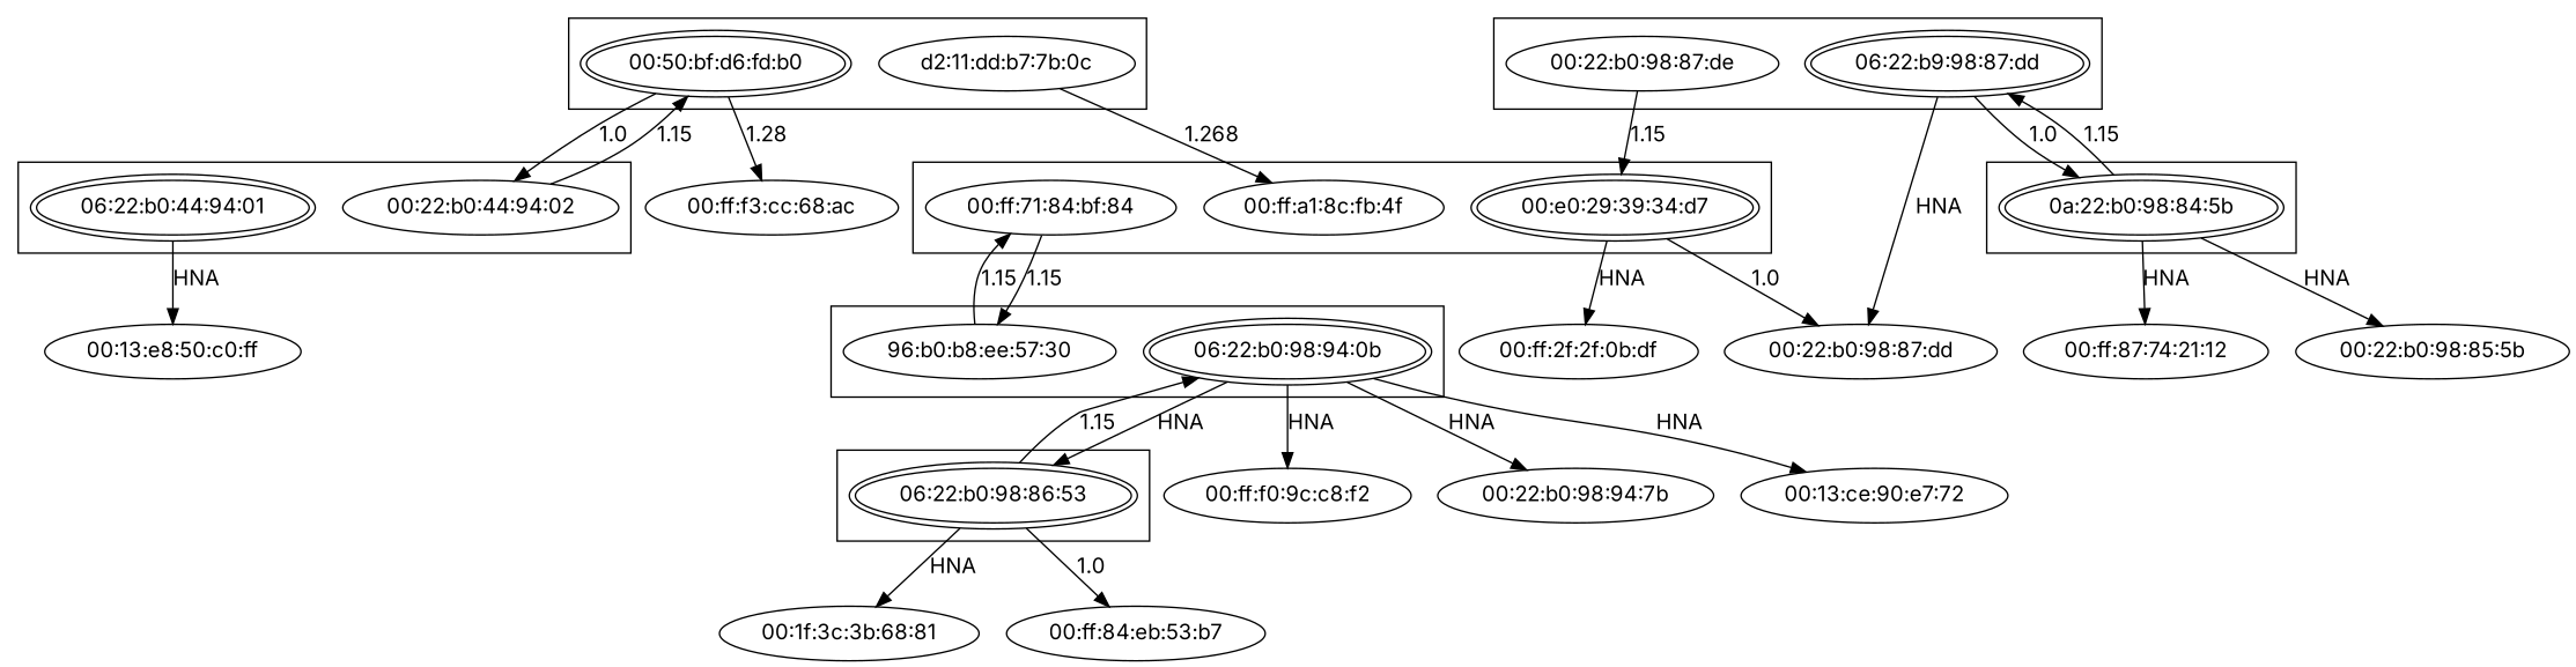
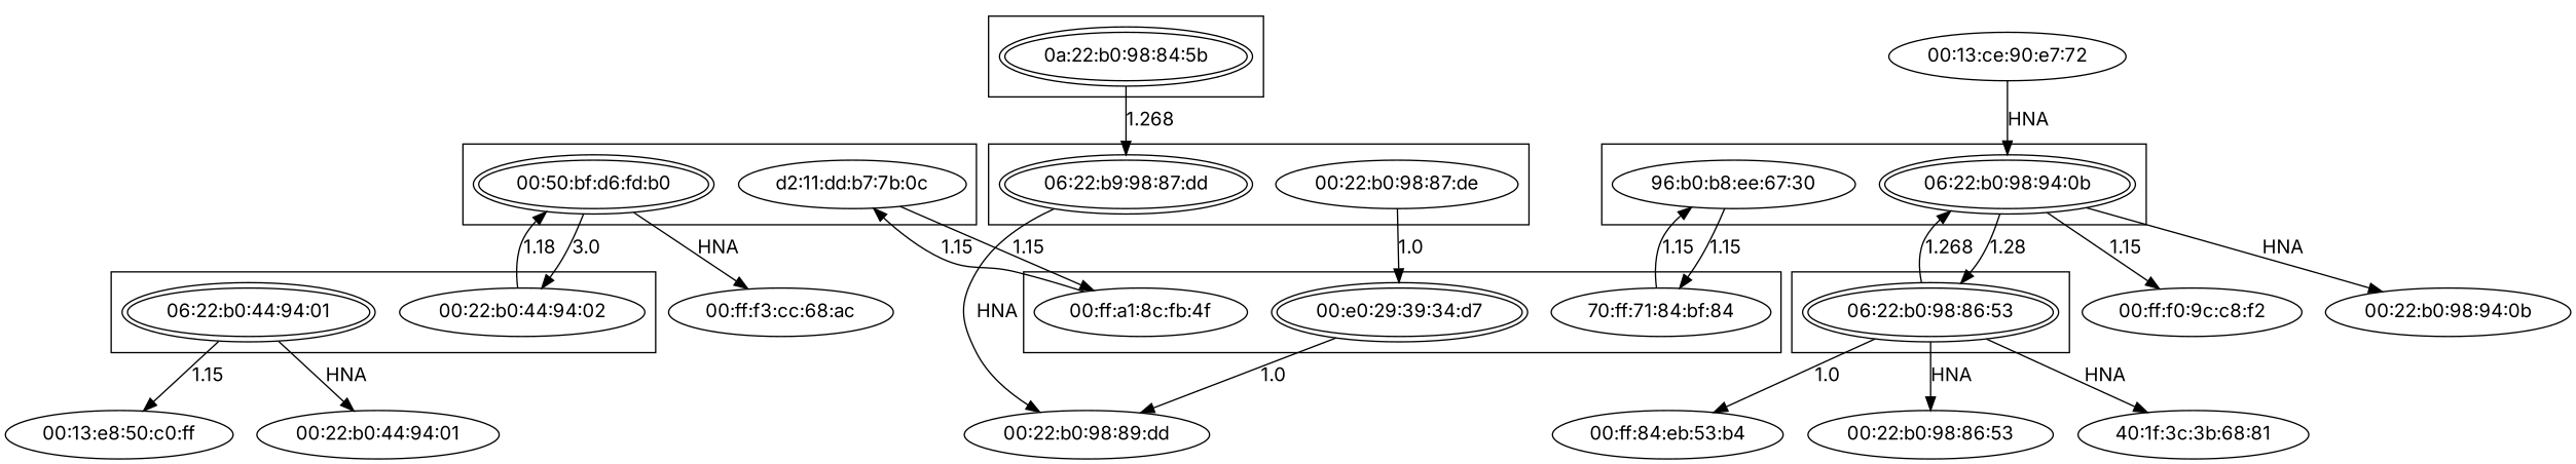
  digraph {
    fontname=Inter
    node [fontname=Inter]
    edge [fontname=Inter]
    "d2:11:dd:b7:7b:0c"
    "00:50:bf:d6:fd:b0" [peripheries=2]
    n3 [label="06:22:b9:98:87:dd" peripheries=2]
    "00:22:b0:98:87:de"
    "06:22:b0:98:94:0b" [peripheries=2]
-   "96:b0:b8:ee:67:30" [label="96:b0:b8:ee:57:30"]
+   "96:b0:b8:ee:67:30"
    "06:22:b0:98:86:53" [peripheries=2]
    "00:22:b0:44:94:02"
    "06:22:b0:44:94:01" [peripheries=2]
    n10 [label="0a:22:b0:98:84:5b" peripheries=2]
    "00:ff:a1:8c:fb:4f"
    "00:e0:29:39:34:d7" [peripheries=2]
-   "00:ff:71:84:bf:84"
+   "00:ff:71:84:bf:84" [label="70:ff:71:84:bf:84"]
    "00:ff:f3:cc:68:ac"
-   "00:22:b0:98:87:dd"
+   "00:22:b0:98:87:dd" [label="00:22:b0:98:89:dd"]
    "00:ff:f0:9c:c8:f2"
-   "00:22:b0:98:94:0b" [label="00:22:b0:98:94:7b"]
+   "00:22:b0:98:94:0b"
    "00:13:ce:90:e7:72"
-   "00:1f:3c:3b:68:81"
-   "00:ff:84:eb:53:b4" [label="00:ff:84:eb:53:b7"]
+   "00:22:b0:98:86:53"
+   "00:1f:3c:3b:68:81" [label="40:1f:3c:3b:68:81"]
+   "00:ff:84:eb:53:b4"
    "00:13:e8:50:c0:ff"
-   "00:ff:87:74:21:12"
-   "00:22:b0:98:85:5b"
-   "00:ff:2f:2f:0b:df"
+   "00:22:b0:44:94:01"
    subgraph cluster_1 {
      "d2:11:dd:b7:7b:0c"
      "00:50:bf:d6:fd:b0"
    }
    subgraph cluster_2 {
      n3
      "00:22:b0:98:87:de"
    }
    subgraph cluster_3 {
      "06:22:b0:98:94:0b"
      "96:b0:b8:ee:67:30"
    }
    subgraph cluster_4 {
      "06:22:b0:98:86:53"
    }
    subgraph cluster_5 {
      "00:22:b0:44:94:02"
      "06:22:b0:44:94:01"
    }
    subgraph cluster_6 {
      n10
    }
    subgraph cluster_7 {
      "00:ff:a1:8c:fb:4f"
      "00:e0:29:39:34:d7"
      "00:ff:71:84:bf:84"
    }
-   "d2:11:dd:b7:7b:0c" -> "00:ff:a1:8c:fb:4f" [label=1.268]
-   "00:50:bf:d6:fd:b0" -> "00:22:b0:44:94:02" [label=1.0]
-   "00:50:bf:d6:fd:b0" -> "00:ff:f3:cc:68:ac" [label=1.28]
-   n3 -> n10 [label=1.0]
+   "d2:11:dd:b7:7b:0c" -> "00:ff:a1:8c:fb:4f" [label=1.15]
+   "00:50:bf:d6:fd:b0" -> "00:22:b0:44:94:02" [label=3.0]
+   "00:50:bf:d6:fd:b0" -> "00:ff:f3:cc:68:ac" [label=HNA]
    n3 -> "00:22:b0:98:87:dd" [label=HNA]
-   "00:22:b0:98:87:de" -> "00:e0:29:39:34:d7" [label=1.15]
-   "06:22:b0:98:94:0b" -> "06:22:b0:98:86:53" [label=HNA]
-   "06:22:b0:98:94:0b" -> "00:ff:f0:9c:c8:f2" [label=HNA]
+   "00:22:b0:98:87:de" -> "00:e0:29:39:34:d7" [label=1.0]
+   "06:22:b0:98:94:0b" -> "06:22:b0:98:86:53" [label=1.28]
+   "06:22:b0:98:94:0b" -> "00:ff:f0:9c:c8:f2" [label=1.15]
    "06:22:b0:98:94:0b" -> "00:22:b0:98:94:0b" [label=HNA]
-   "06:22:b0:98:94:0b" -> "00:13:ce:90:e7:72" [label=HNA]
+   "00:13:ce:90:e7:72" -> "06:22:b0:98:94:0b" [label=HNA]
    "96:b0:b8:ee:67:30" -> "00:ff:71:84:bf:84" [label=1.15]
-   "06:22:b0:98:86:53" -> "06:22:b0:98:94:0b" [label=1.15]
+   "06:22:b0:98:86:53" -> "06:22:b0:98:94:0b" [label=1.268]
+   "06:22:b0:98:86:53" -> "00:22:b0:98:86:53" [label=HNA]
    "06:22:b0:98:86:53" -> "00:1f:3c:3b:68:81" [label=HNA]
    "06:22:b0:98:86:53" -> "00:ff:84:eb:53:b4" [label=1.0]
-   "00:22:b0:44:94:02" -> "00:50:bf:d6:fd:b0" [label=1.15]
-   "06:22:b0:44:94:01" -> "00:13:e8:50:c0:ff" [label=HNA]
-   n10 -> n3 [label=1.15]
-   n10 -> "00:ff:87:74:21:12" [label=HNA]
-   n10 -> "00:22:b0:98:85:5b" [label=HNA]
+   "00:22:b0:44:94:02" -> "00:50:bf:d6:fd:b0" [label=1.18]
+   "06:22:b0:44:94:01" -> "00:13:e8:50:c0:ff" [label=1.15]
+   "06:22:b0:44:94:01" -> "00:22:b0:44:94:01" [label=HNA]
+   n10 -> n3 [label=1.268]
+   "00:ff:a1:8c:fb:4f" -> "d2:11:dd:b7:7b:0c" [label=1.15]
    "00:e0:29:39:34:d7" -> "00:22:b0:98:87:dd" [label=1.0]
-   "00:e0:29:39:34:d7" -> "00:ff:2f:2f:0b:df" [label=HNA]
    "00:ff:71:84:bf:84" -> "96:b0:b8:ee:67:30" [label=1.15]
  }
